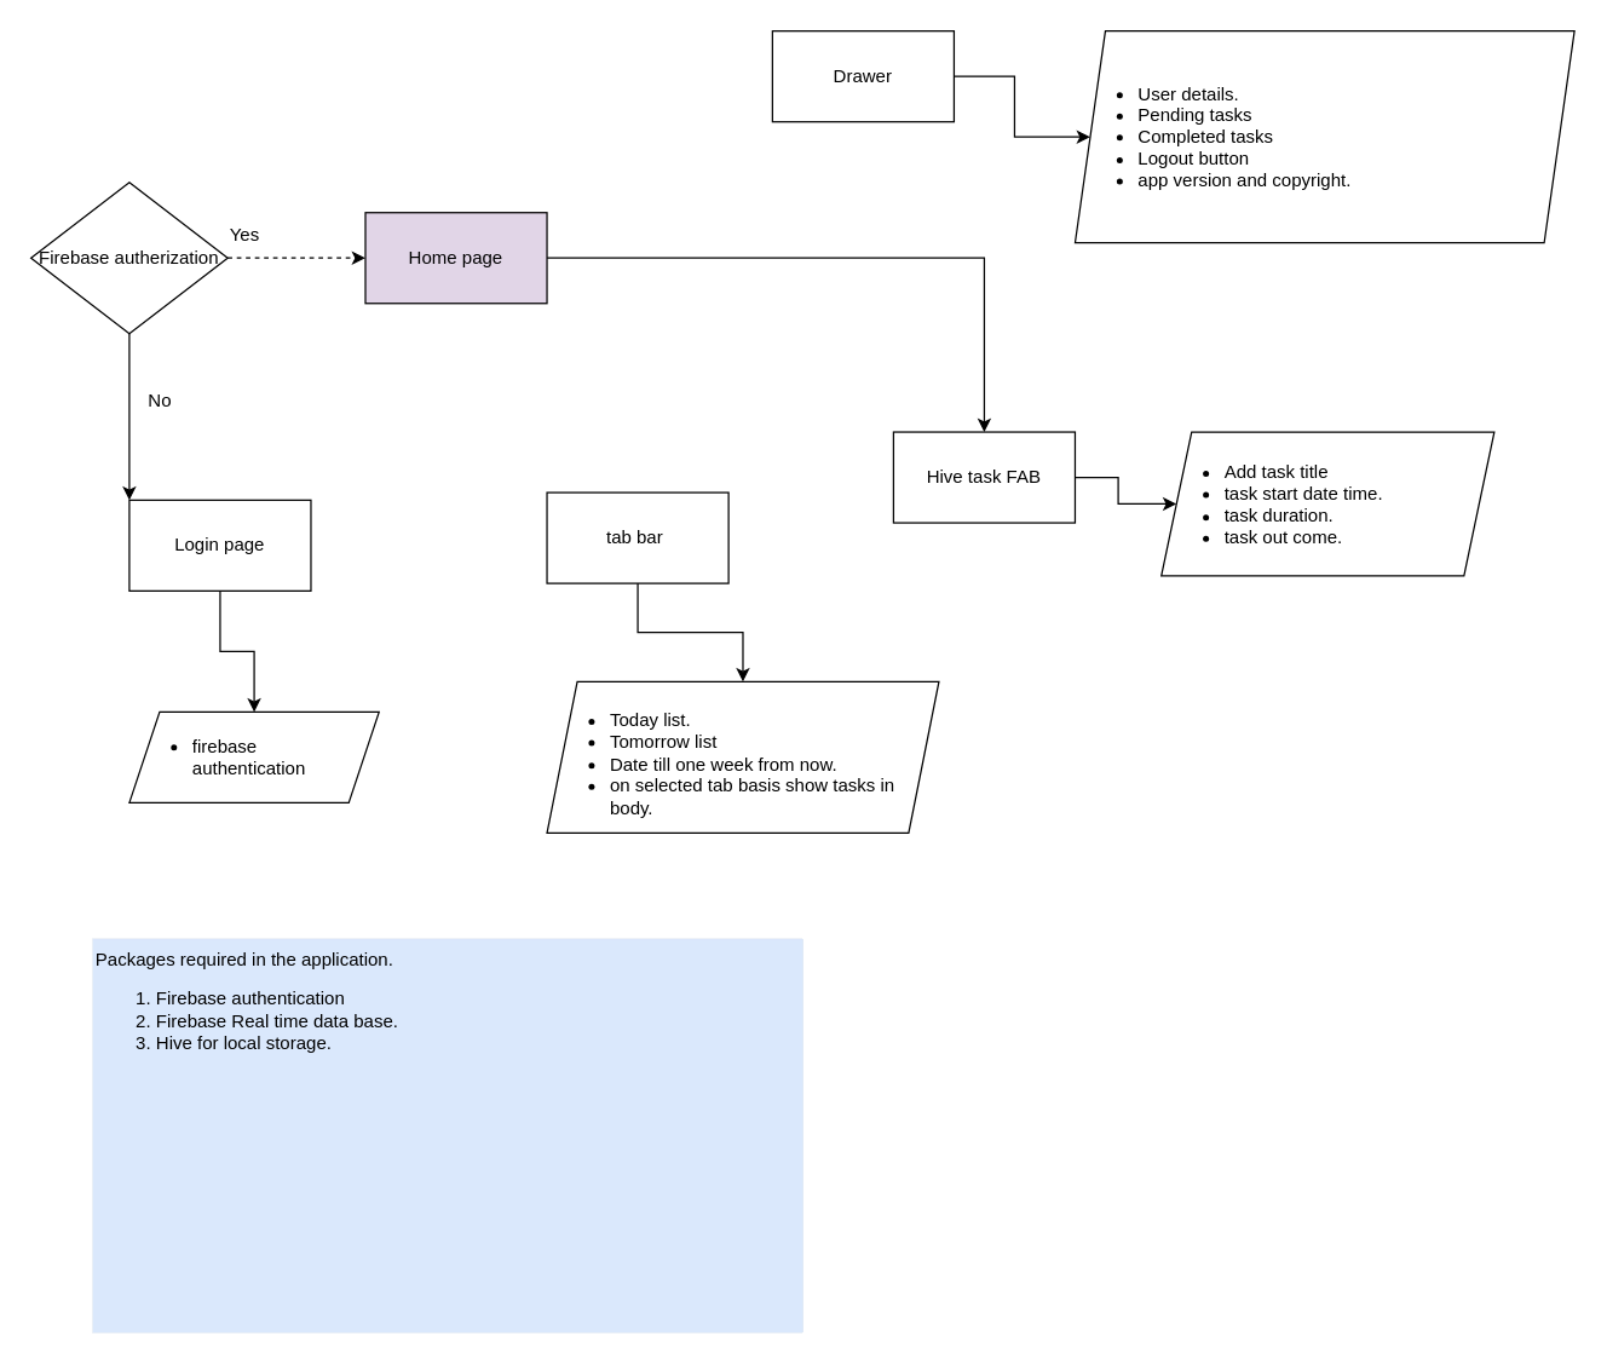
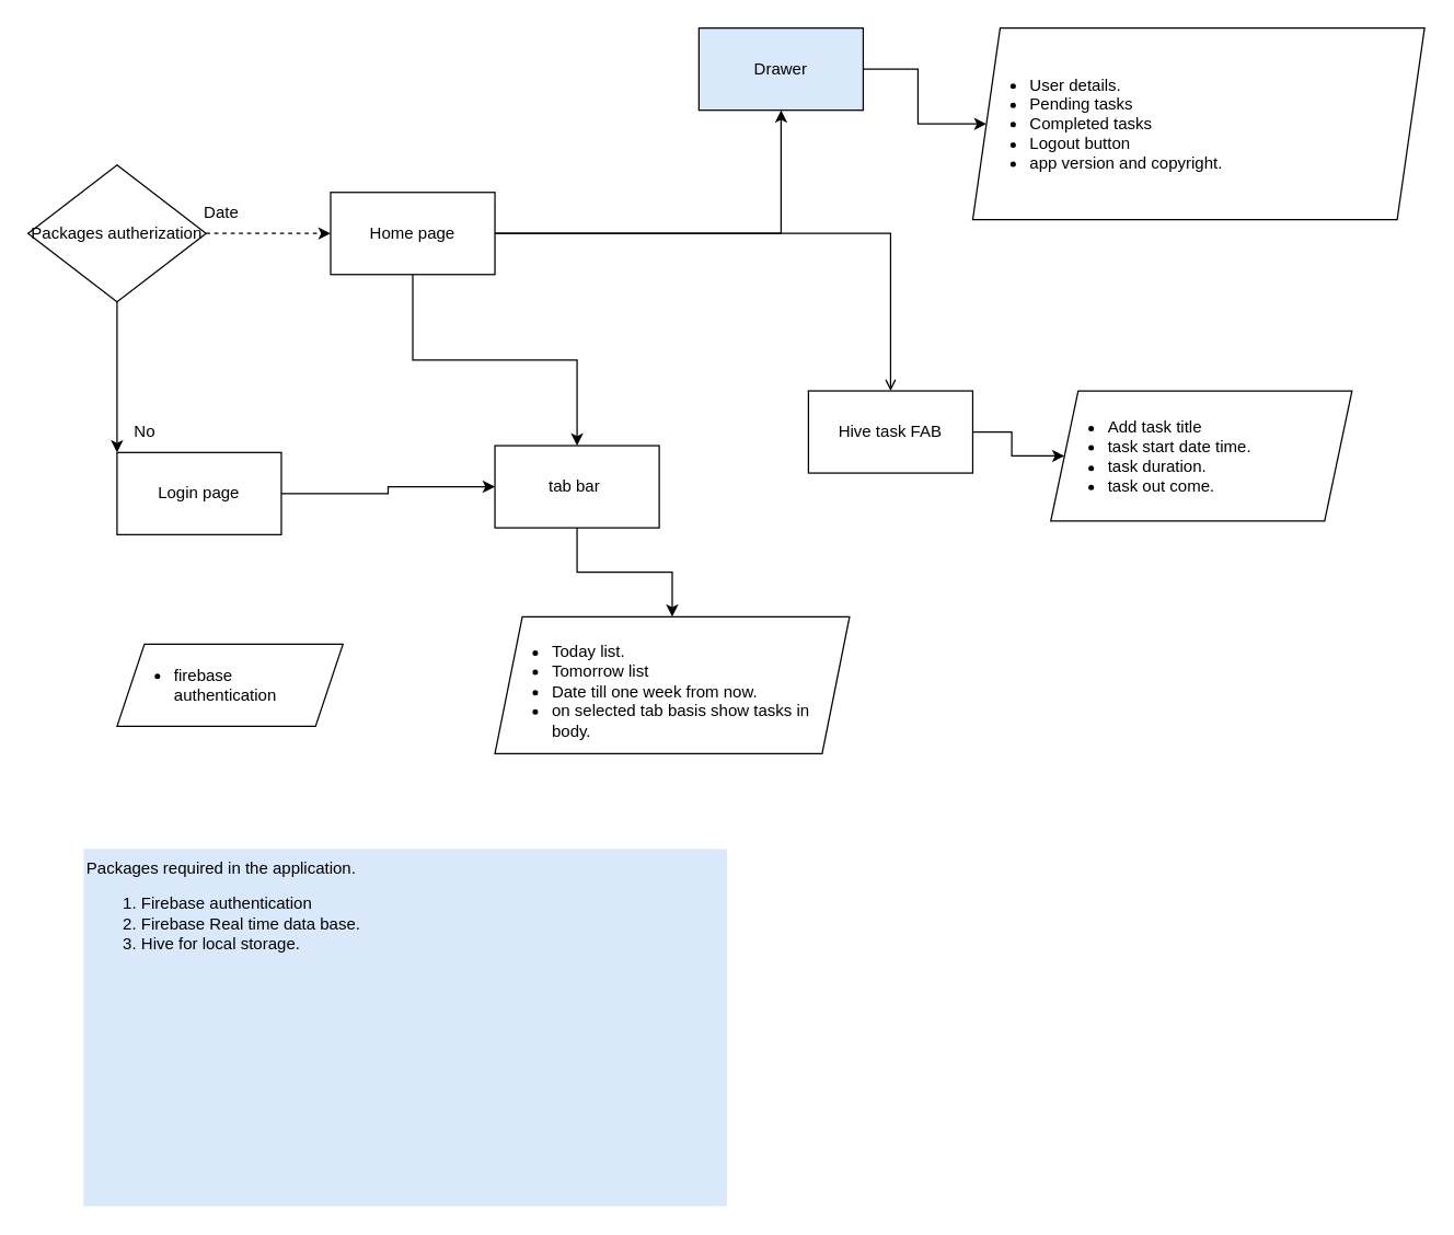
  <mxCell id="0" />
  <mxCell id="1" parent="0" />
  <mxCell id="2" style="edgeStyle=orthogonalEdgeStyle;rounded=0;orthogonalLoop=1;jettySize=auto;html=1;exitX=1;exitY=0.5;exitDx=0;exitDy=0;entryX=0;entryY=0.5;entryDx=0;entryDy=0;dashed=1;" edge="1" parent="1" source="4" target="8"><mxGeometry relative="1" as="geometry" /></mxCell>
  <mxCell id="3" style="edgeStyle=orthogonalEdgeStyle;rounded=0;orthogonalLoop=1;jettySize=auto;html=1;exitX=0.5;exitY=1;exitDx=0;exitDy=0;entryX=0;entryY=0;entryDx=0;entryDy=0;" edge="1" parent="1" source="4" target="11"><mxGeometry relative="1" as="geometry" /></mxCell>
- <mxCell id="4" value="Firebase autherization" style="rhombus;whiteSpace=wrap;html=1;" vertex="1" parent="1"><mxGeometry x="20" y="120" width="130" height="100" as="geometry" /></mxCell>
- <mxCell id="7" value="" style="edgeStyle=orthogonalEdgeStyle;rounded=0;orthogonalLoop=1;jettySize=auto;html=1;" edge="1" parent="1" source="8" target="18"><mxGeometry relative="1" as="geometry" /></mxCell>
- <mxCell id="8" value="Home page" style="rounded=0;whiteSpace=wrap;html=1;fillColor=#e1d5e7;" vertex="1" parent="1"><mxGeometry x="241" y="140" width="120" height="60" as="geometry" /></mxCell>
- <mxCell id="9" value="Yes" style="text;html=1;align=center;verticalAlign=middle;resizable=0;points=[];autosize=1;strokeColor=none;fillColor=none;" vertex="1" parent="1"><mxGeometry x="141" y="140" width="40" height="30" as="geometry" /></mxCell>
- <mxCell id="10" value="" style="edgeStyle=orthogonalEdgeStyle;rounded=0;orthogonalLoop=1;jettySize=auto;html=1;" edge="1" parent="1" source="11" target="22"><mxGeometry relative="1" as="geometry" /></mxCell>
+ <mxCell id="4" value="Packages autherization" style="rhombus;whiteSpace=wrap;html=1;" vertex="1" parent="1"><mxGeometry x="20" y="120" width="130" height="100" as="geometry" /></mxCell>
+ <mxCell id="5" value="" style="edgeStyle=orthogonalEdgeStyle;rounded=0;orthogonalLoop=1;jettySize=auto;html=1;entryX=0.5;entryY=1;entryDx=0;entryDy=0;" edge="1" parent="1" source="8" target="16"><mxGeometry relative="1" as="geometry"><mxPoint x="510" y="80" as="targetPoint" /></mxGeometry></mxCell>
+ <mxCell id="6" value="" style="edgeStyle=orthogonalEdgeStyle;rounded=0;orthogonalLoop=1;jettySize=auto;html=1;" edge="1" parent="1" source="8" target="14"><mxGeometry relative="1" as="geometry" /></mxCell>
+ <mxCell id="7" value="" style="edgeStyle=orthogonalEdgeStyle;rounded=0;orthogonalLoop=1;jettySize=auto;html=1;endArrow=open;" edge="1" parent="1" source="8" target="18"><mxGeometry relative="1" as="geometry" /></mxCell>
+ <mxCell id="8" value="Home page" style="rounded=0;whiteSpace=wrap;html=1;" vertex="1" parent="1"><mxGeometry x="241" y="140" width="120" height="60" as="geometry" /></mxCell>
+ <mxCell id="9" value="Date" style="text;html=1;align=center;verticalAlign=middle;resizable=0;points=[];autosize=1;strokeColor=none;fillColor=none;" vertex="1" parent="1"><mxGeometry x="141" y="140" width="40" height="30" as="geometry" /></mxCell>
+ <mxCell id="10" value="" style="edgeStyle=orthogonalEdgeStyle;rounded=0;orthogonalLoop=1;jettySize=auto;html=1;" edge="1" parent="1" source="11" target="14"><mxGeometry relative="1" as="geometry" /></mxCell>
  <mxCell id="11" value="Login page" style="rounded=0;whiteSpace=wrap;html=1;" vertex="1" parent="1"><mxGeometry x="85" y="330" width="120" height="60" as="geometry" /></mxCell>
- <mxCell id="12" value="No" style="text;html=1;align=center;verticalAlign=middle;resizable=0;points=[];autosize=1;strokeColor=none;fillColor=none;" vertex="1" parent="1"><mxGeometry x="85" y="250" width="40" height="30" as="geometry" /></mxCell>
+ <mxCell id="12" value="No" style="text;html=1;align=center;verticalAlign=middle;resizable=0;points=[];autosize=1;strokeColor=none;fillColor=none;" vertex="1" parent="1"><mxGeometry x="85" y="300" width="40" height="30" as="geometry" /></mxCell>
  <mxCell id="13" value="" style="edgeStyle=orthogonalEdgeStyle;rounded=0;orthogonalLoop=1;jettySize=auto;html=1;" edge="1" parent="1" source="14" target="19"><mxGeometry relative="1" as="geometry" /></mxCell>
  <mxCell id="14" value="tab bar&amp;nbsp;" style="rounded=0;whiteSpace=wrap;html=1;" vertex="1" parent="1"><mxGeometry x="361" y="325" width="120" height="60" as="geometry" /></mxCell>
  <mxCell id="15" value="" style="edgeStyle=orthogonalEdgeStyle;rounded=0;orthogonalLoop=1;jettySize=auto;html=1;" edge="1" parent="1" source="16" target="20"><mxGeometry relative="1" as="geometry" /></mxCell>
- <mxCell id="16" value="Drawer" style="rounded=0;whiteSpace=wrap;html=1;" vertex="1" parent="1"><mxGeometry x="510" y="20" width="120" height="60" as="geometry" /></mxCell>
+ <mxCell id="16" value="Drawer" style="rounded=0;whiteSpace=wrap;html=1;fillColor=#dae8fc;" vertex="1" parent="1"><mxGeometry x="510" y="20" width="120" height="60" as="geometry" /></mxCell>
  <mxCell id="17" value="" style="edgeStyle=orthogonalEdgeStyle;rounded=0;orthogonalLoop=1;jettySize=auto;html=1;" edge="1" parent="1" source="18" target="21"><mxGeometry relative="1" as="geometry" /></mxCell>
  <mxCell id="18" value="Hive task FAB" style="whiteSpace=wrap;html=1;rounded=0;" vertex="1" parent="1"><mxGeometry x="590" y="285" width="120" height="60" as="geometry" /></mxCell>
  <mxCell id="19" value="&lt;ul&gt;&lt;li&gt;Today list.&lt;/li&gt;&lt;li&gt;Tomorrow list&lt;/li&gt;&lt;li&gt;Date till one week from now.&lt;/li&gt;&lt;li&gt;on selected tab basis show tasks in body.&lt;/li&gt;&lt;/ul&gt;" style="shape=parallelogram;perimeter=parallelogramPerimeter;whiteSpace=wrap;html=1;fixedSize=1;rounded=0;align=left;verticalAlign=top;" vertex="1" parent="1"><mxGeometry x="361" y="450" width="259" height="100" as="geometry" /></mxCell>
  <mxCell id="20" value="&lt;ul&gt;&lt;li&gt;User details.&lt;/li&gt;&lt;li&gt;Pending tasks&lt;/li&gt;&lt;li&gt;Completed tasks&lt;/li&gt;&lt;li&gt;Logout button&lt;/li&gt;&lt;li&gt;app version and copyright.&lt;/li&gt;&lt;/ul&gt;" style="shape=parallelogram;perimeter=parallelogramPerimeter;whiteSpace=wrap;html=1;fixedSize=1;rounded=0;align=left;" vertex="1" parent="1"><mxGeometry x="710" y="20" width="330" height="140" as="geometry" /></mxCell>
  <mxCell id="21" value="&lt;ul&gt;&lt;li&gt;Add task title&lt;/li&gt;&lt;li&gt;task start date time.&lt;/li&gt;&lt;li&gt;task duration.&lt;/li&gt;&lt;li&gt;task out come.&lt;/li&gt;&lt;/ul&gt;" style="shape=parallelogram;perimeter=parallelogramPerimeter;whiteSpace=wrap;html=1;fixedSize=1;rounded=0;align=left;" vertex="1" parent="1"><mxGeometry x="767" y="285" width="220" height="95" as="geometry" /></mxCell>
  <mxCell id="22" value="&lt;ul&gt;&lt;li&gt;firebase authentication&amp;nbsp;&lt;/li&gt;&lt;/ul&gt;" style="shape=parallelogram;perimeter=parallelogramPerimeter;whiteSpace=wrap;html=1;fixedSize=1;rounded=0;align=left;" vertex="1" parent="1"><mxGeometry x="85" y="470" width="165" height="60" as="geometry" /></mxCell>
  <mxCell id="23" value="Packages required in the application.&lt;div&gt;&lt;ol&gt;&lt;li&gt;Firebase authentication&lt;/li&gt;&lt;li&gt;Firebase Real time data base.&lt;/li&gt;&lt;li&gt;Hive for local storage.&lt;/li&gt;&lt;/ol&gt;&lt;/div&gt;" style="rounded=0;whiteSpace=wrap;html=1;align=left;verticalAlign=top;strokeWidth=0;fillColor=#dae8fc;strokeColor=#6c8ebf;" vertex="1" parent="1"><mxGeometry x="61" y="620" width="469" height="260" as="geometry" /></mxCell>
